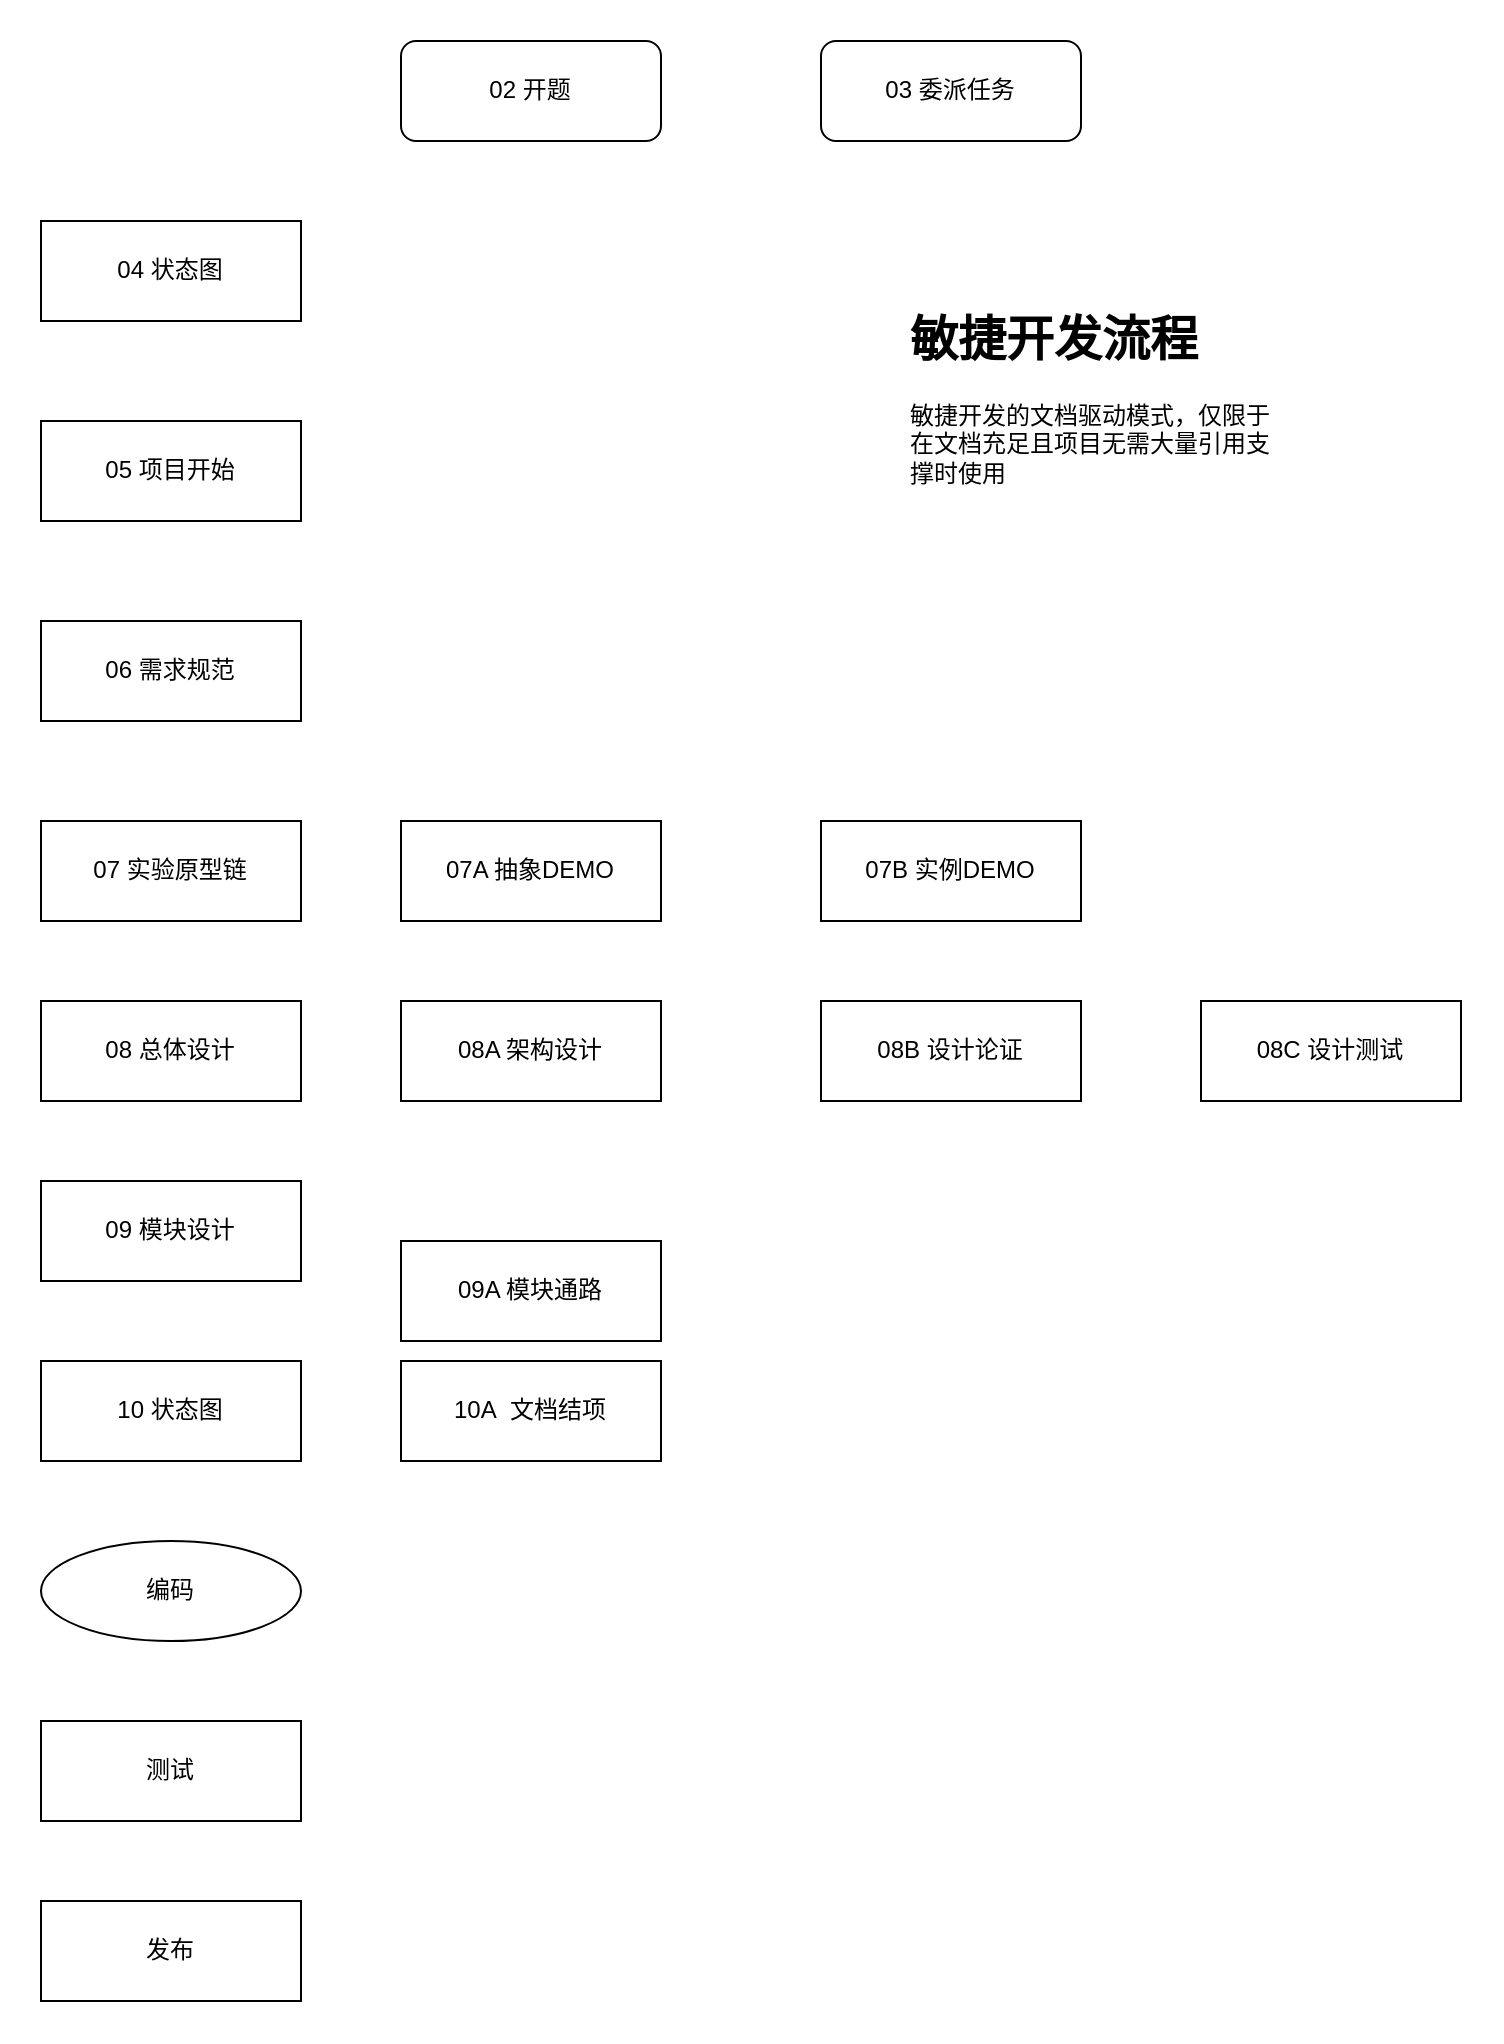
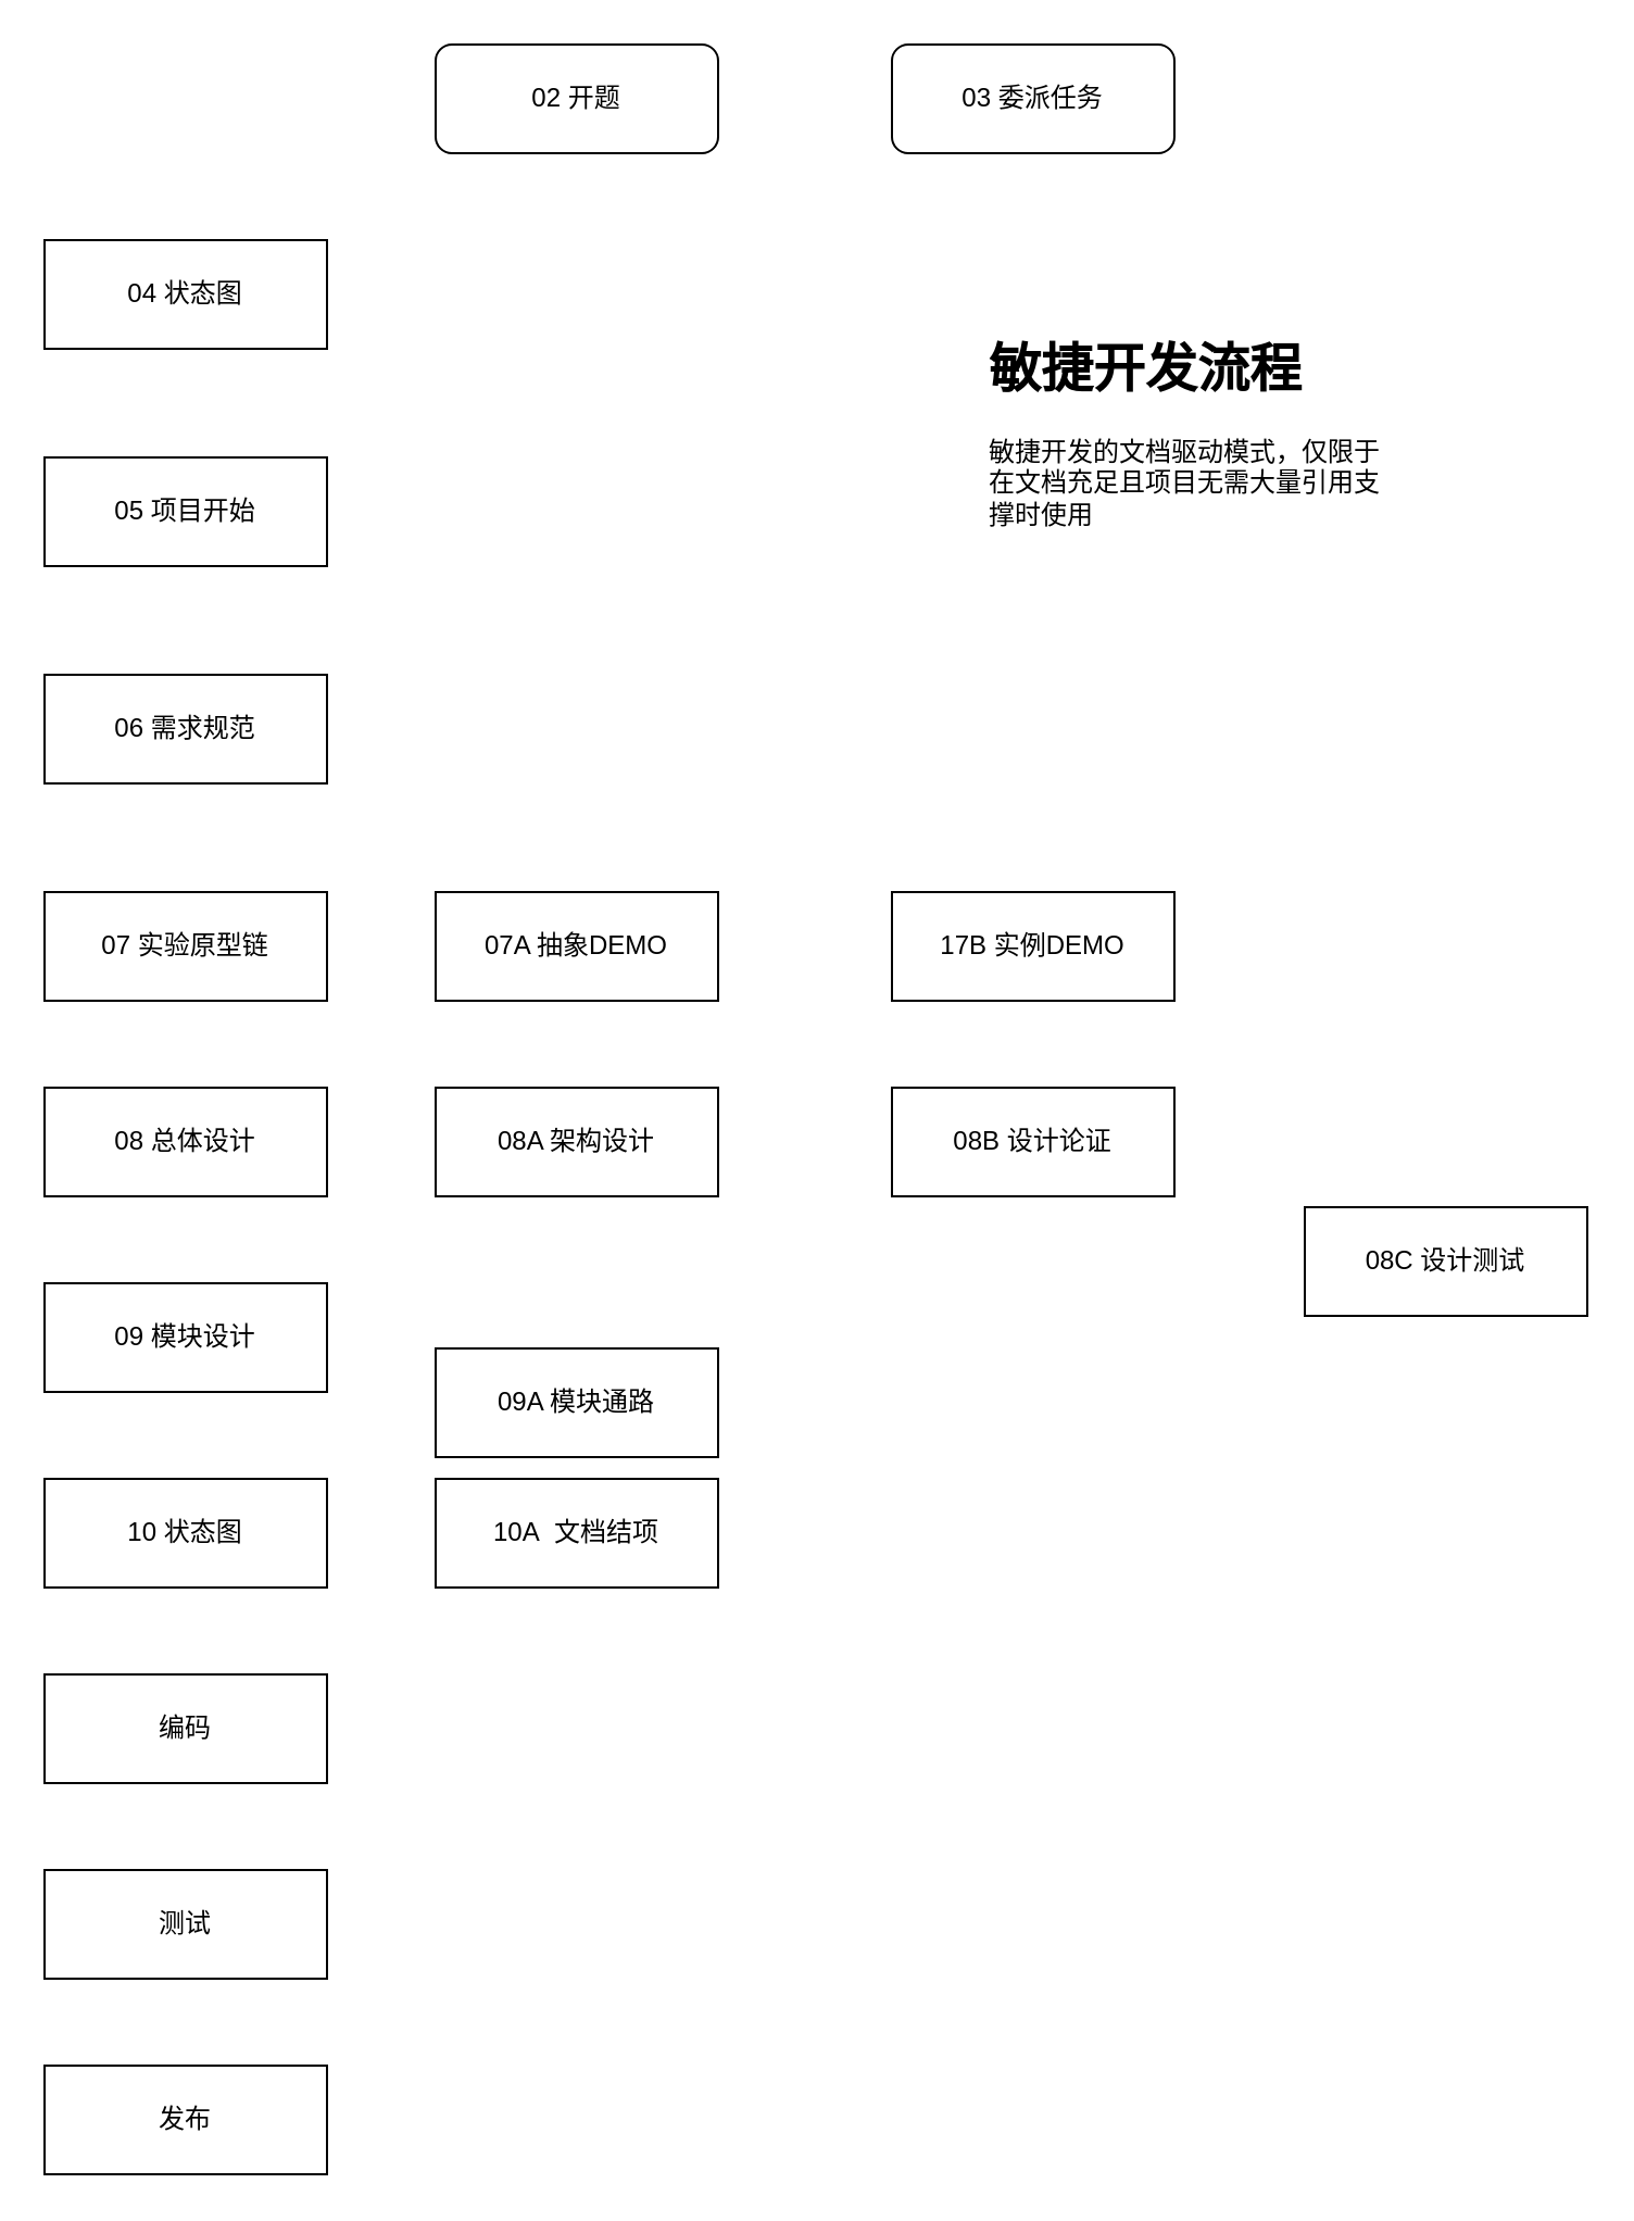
  <mxCell id="0" />
  <mxCell id="1" parent="0" />
  <mxCell id="2" value="02 开题" style="rounded=1;whiteSpace=wrap;html=1;" vertex="1" parent="1"><mxGeometry x="200" y="20" width="130" height="50" as="geometry" /></mxCell>
  <mxCell id="3" value="03 委派任务" style="rounded=1;whiteSpace=wrap;html=1;" vertex="1" parent="1"><mxGeometry x="410" y="20" width="130" height="50" as="geometry" /></mxCell>
  <mxCell id="4" value="04 状态图" style="rounded=1;whiteSpace=wrap;html=1;arcSize=0;" vertex="1" parent="1"><mxGeometry x="20" y="110" width="130" height="50" as="geometry" /></mxCell>
  <mxCell id="5" value="05 项目开始" style="rounded=1;whiteSpace=wrap;html=1;arcSize=0;" vertex="1" parent="1"><mxGeometry x="20" y="210" width="130" height="50" as="geometry" /></mxCell>
  <mxCell id="6" value="06 需求规范" style="rounded=1;whiteSpace=wrap;html=1;arcSize=0;" vertex="1" parent="1"><mxGeometry x="20" y="310" width="130" height="50" as="geometry" /></mxCell>
  <mxCell id="7" value="07 实验原型链" style="rounded=1;whiteSpace=wrap;html=1;arcSize=0;" vertex="1" parent="1"><mxGeometry x="20" y="410" width="130" height="50" as="geometry" /></mxCell>
  <mxCell id="8" value="07A 抽象DEMO" style="rounded=1;whiteSpace=wrap;html=1;arcSize=0;" vertex="1" parent="1"><mxGeometry x="200" y="410" width="130" height="50" as="geometry" /></mxCell>
- <mxCell id="9" value="07B 实例DEMO" style="rounded=1;whiteSpace=wrap;html=1;arcSize=0;" vertex="1" parent="1"><mxGeometry x="410" y="410" width="130" height="50" as="geometry" /></mxCell>
+ <mxCell id="9" value="17B 实例DEMO" style="rounded=1;whiteSpace=wrap;html=1;arcSize=0;" vertex="1" parent="1"><mxGeometry x="410" y="410" width="130" height="50" as="geometry" /></mxCell>
  <mxCell id="10" value="08 总体设计" style="rounded=1;whiteSpace=wrap;html=1;arcSize=0;" vertex="1" parent="1"><mxGeometry x="20" y="500" width="130" height="50" as="geometry" /></mxCell>
  <mxCell id="11" value="08A 架构设计" style="rounded=1;whiteSpace=wrap;html=1;arcSize=0;" vertex="1" parent="1"><mxGeometry x="200" y="500" width="130" height="50" as="geometry" /></mxCell>
  <mxCell id="12" value="08B 设计论证" style="rounded=1;whiteSpace=wrap;html=1;arcSize=0;" vertex="1" parent="1"><mxGeometry x="410" y="500" width="130" height="50" as="geometry" /></mxCell>
- <mxCell id="13" value="08C 设计测试" style="rounded=1;whiteSpace=wrap;html=1;arcSize=0;" vertex="1" parent="1"><mxGeometry x="600" y="500" width="130" height="50" as="geometry" /></mxCell>
+ <mxCell id="13" value="08C 设计测试" style="rounded=1;whiteSpace=wrap;html=1;arcSize=0;" vertex="1" parent="1"><mxGeometry x="600" y="555" width="130" height="50" as="geometry" /></mxCell>
  <mxCell id="14" value="09 模块设计" style="rounded=1;whiteSpace=wrap;html=1;arcSize=0;" vertex="1" parent="1"><mxGeometry x="20" y="590" width="130" height="50" as="geometry" /></mxCell>
  <mxCell id="15" value="09A 模块通路" style="rounded=1;whiteSpace=wrap;html=1;arcSize=0;" vertex="1" parent="1"><mxGeometry x="200" y="620" width="130" height="50" as="geometry" /></mxCell>
  <mxCell id="16" value="10 状态图" style="rounded=1;whiteSpace=wrap;html=1;arcSize=0;" vertex="1" parent="1"><mxGeometry x="20" y="680" width="130" height="50" as="geometry" /></mxCell>
  <mxCell id="17" value="10A&amp;nbsp; 文档结项" style="rounded=1;whiteSpace=wrap;html=1;arcSize=0;" vertex="1" parent="1"><mxGeometry x="200" y="680" width="130" height="50" as="geometry" /></mxCell>
- <mxCell id="18" value="编码" style="ellipse;whiteSpace=wrap;html=1;arcSize=0;" vertex="1" parent="1"><mxGeometry x="20" y="770" width="130" height="50" as="geometry" /></mxCell>
+ <mxCell id="18" value="编码" style="rounded=1;whiteSpace=wrap;html=1;arcSize=0;" vertex="1" parent="1"><mxGeometry x="20" y="770" width="130" height="50" as="geometry" /></mxCell>
  <mxCell id="19" value="测试" style="rounded=1;whiteSpace=wrap;html=1;arcSize=0;" vertex="1" parent="1"><mxGeometry x="20" y="860" width="130" height="50" as="geometry" /></mxCell>
  <mxCell id="20" value="发布" style="rounded=1;whiteSpace=wrap;html=1;arcSize=0;" vertex="1" parent="1"><mxGeometry x="20" y="950" width="130" height="50" as="geometry" /></mxCell>
  <mxCell id="21" value="&lt;h1&gt;敏捷开发流程&lt;/h1&gt;&lt;p&gt;敏捷开发的文档驱动模式，仅限于在文档充足且项目无需大量引用支撑时使用&lt;/p&gt;" style="text;html=1;strokeColor=none;fillColor=none;spacing=5;spacingTop=-20;whiteSpace=wrap;overflow=hidden;rounded=0;" vertex="1" parent="1"><mxGeometry x="450" y="150" width="190" height="120" as="geometry" /></mxCell>
